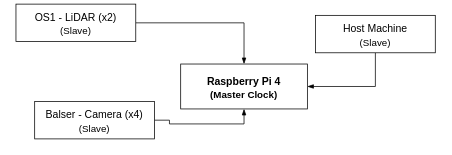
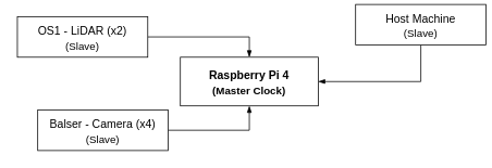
  <mxCell id="0" />
  <mxCell id="1" parent="0" />
- <mxCell id="2" value="&lt;div style=&quot;font-size: 14px ; line-height: 160%&quot;&gt;Raspberry Pi 4&lt;/div&gt;&lt;div&gt;(Master Clock&lt;span&gt;)&lt;/span&gt;&lt;/div&gt;" style="rounded=0;whiteSpace=wrap;html=1;shadow=0;glass=0;comic=0;strokeColor=#000000;strokeWidth=1;fillColor=#ffffff;gradientColor=none;fontFamily=Helvetica;FType=g;fontSize=13;labelBackgroundColor=none;fontColor=#000000;fontStyle=1" parent="1" vertex="1"><mxGeometry x="240" y="85" width="169.16" height="60" as="geometry" /></mxCell>
+ <mxCell id="2" value="&lt;div style=&quot;font-size: 14px ; line-height: 160%&quot;&gt;Raspberry Pi 4&lt;/div&gt;&lt;div&gt;(Master Clock&lt;span&gt;)&lt;/span&gt;&lt;/div&gt;" style="rounded=0;whiteSpace=wrap;html=1;shadow=0;glass=0;comic=0;strokeColor=#000000;strokeWidth=1;fillColor=#ffffff;gradientColor=none;fontFamily=Helvetica;FType=g;fontSize=13;labelBackgroundColor=none;fontColor=#000000;fontStyle=1" parent="1" vertex="1"><mxGeometry x="220" y="70" width="169.16" height="60" as="geometry" /></mxCell>
  <mxCell id="3" style="edgeStyle=orthogonalEdgeStyle;rounded=0;orthogonalLoop=1;jettySize=auto;html=1;startArrow=none;startFill=0;endArrow=blockThin;endFill=1;entryX=0.5;entryY=1;entryDx=0;entryDy=0;labelBackgroundColor=none;fontColor=#000000;" parent="1" source="4" target="2" edge="1"><mxGeometry relative="1" as="geometry"><mxPoint x="250" y="162.33" as="targetPoint" /></mxGeometry></mxCell>
  <mxCell id="4" value="&lt;div style=&quot;font-size: 14px ; line-height: 160%&quot;&gt;Balser - Camera (x4)&lt;br&gt;&lt;/div&gt;&lt;div&gt;&lt;font style=&quot;font-size: 13px&quot;&gt;&lt;font style=&quot;font-size: 13px&quot;&gt;(Slave)&lt;/font&gt;&lt;b&gt;&lt;font style=&quot;font-size: 12px&quot;&gt;&lt;br&gt;&lt;/font&gt;&lt;/b&gt;&lt;/font&gt;&lt;/div&gt;" style="rounded=0;whiteSpace=wrap;html=1;shadow=0;glass=0;comic=0;strokeColor=#000000;strokeWidth=1;fillColor=#ffffff;gradientColor=none;fontFamily=Helvetica;fontSize=13;labelBackgroundColor=none;fontColor=#000000;" parent="1" vertex="1"><mxGeometry x="45" y="135" width="160" height="50" as="geometry" /></mxCell>
  <mxCell id="5" style="edgeStyle=orthogonalEdgeStyle;rounded=0;orthogonalLoop=1;jettySize=auto;html=1;startArrow=none;startFill=0;endArrow=blockThin;endFill=1;labelBackgroundColor=none;fontColor=#000000;entryX=0.5;entryY=0;entryDx=0;entryDy=0;" parent="1" source="6" target="2" edge="1"><mxGeometry relative="1" as="geometry"><mxPoint x="272" y="70" as="targetPoint" /></mxGeometry></mxCell>
- <mxCell id="6" value="&lt;div&gt;&lt;div&gt;&lt;font style=&quot;font-size: 14px ; line-height: 160%&quot;&gt;OS1 - LiDAR (x2)&lt;/font&gt;&lt;/div&gt;&lt;/div&gt;(Slave)" style="rounded=0;whiteSpace=wrap;html=1;shadow=0;glass=0;comic=0;strokeColor=#000000;strokeWidth=1;fillColor=#ffffff;gradientColor=none;fontFamily=Helvetica;fontSize=13;labelBackgroundColor=none;fontColor=#000000;" parent="1" vertex="1"><mxGeometry x="20" y="5" width="160" height="50" as="geometry" /></mxCell>
+ <mxCell id="6" value="&lt;div&gt;&lt;div&gt;&lt;font style=&quot;font-size: 14px ; line-height: 160%&quot;&gt;OS1 - LiDAR (x2)&lt;/font&gt;&lt;/div&gt;&lt;/div&gt;(Slave)" style="rounded=0;whiteSpace=wrap;html=1;shadow=0;glass=0;comic=0;strokeColor=#000000;strokeWidth=1;fillColor=#ffffff;gradientColor=none;fontFamily=Helvetica;fontSize=13;labelBackgroundColor=none;fontColor=#000000;" parent="1" vertex="1"><mxGeometry x="20" y="20" width="160" height="50" as="geometry" /></mxCell>
  <mxCell id="7" style="edgeStyle=orthogonalEdgeStyle;rounded=0;orthogonalLoop=1;jettySize=auto;html=1;startArrow=none;startFill=0;endArrow=blockThin;endFill=1;labelBackgroundColor=none;fontColor=#000000;entryX=1;entryY=0.5;entryDx=0;entryDy=0;exitX=0.5;exitY=1;exitDx=0;exitDy=0;" edge="1" parent="1" source="8" target="2"><mxGeometry relative="1" as="geometry"><mxPoint x="754.58" y="60" as="targetPoint" /></mxGeometry></mxCell>
- <mxCell id="8" value="&lt;div&gt;&lt;div&gt;&lt;font style=&quot;font-size: 14px ; line-height: 160%&quot;&gt;Host Machine&lt;/font&gt;&lt;/div&gt;&lt;/div&gt;(Slave)" style="rounded=0;whiteSpace=wrap;html=1;shadow=0;glass=0;comic=0;strokeColor=#000000;strokeWidth=1;fillColor=#ffffff;gradientColor=none;fontFamily=Helvetica;fontSize=13;labelBackgroundColor=none;fontColor=#000000;" vertex="1" parent="1"><mxGeometry x="420" y="20" width="160" height="50" as="geometry" /></mxCell>
+ <mxCell id="8" value="&lt;div&gt;&lt;div&gt;&lt;font style=&quot;font-size: 14px ; line-height: 160%&quot;&gt;Host Machine&lt;/font&gt;&lt;/div&gt;&lt;/div&gt;(Slave)" style="rounded=0;whiteSpace=wrap;html=1;shadow=0;glass=0;comic=0;strokeColor=#000000;strokeWidth=1;fillColor=#ffffff;gradientColor=none;fontFamily=Helvetica;fontSize=13;labelBackgroundColor=none;fontColor=#000000;" vertex="1" parent="1"><mxGeometry x="435" y="5" width="160" height="50" as="geometry" /></mxCell>
